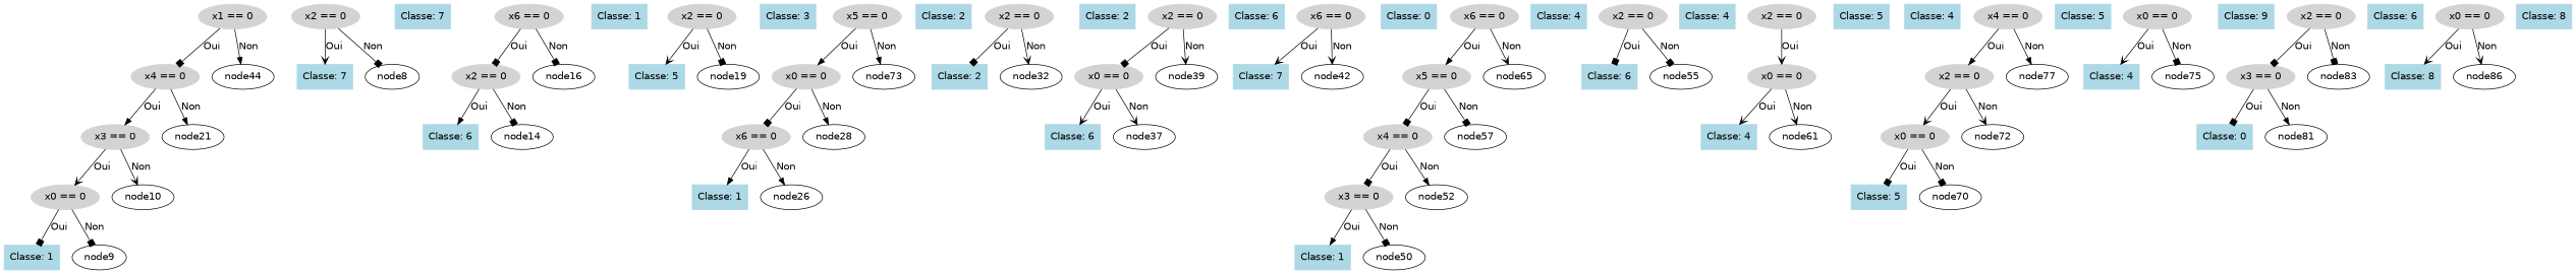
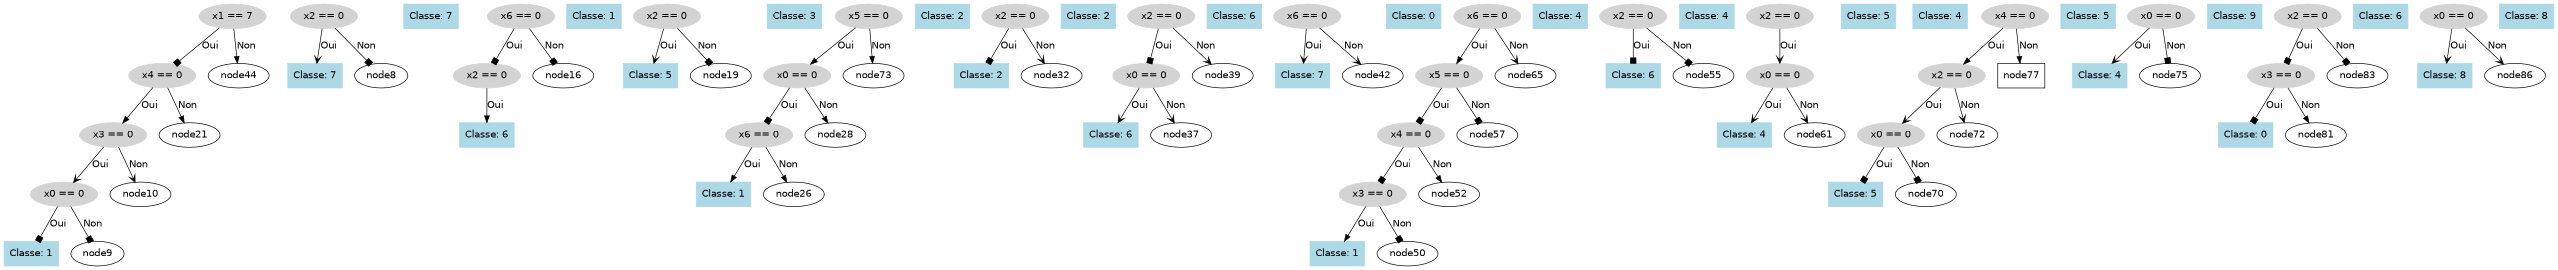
  digraph {
    fontname="DejaVu Sans"
    node [color=lightblue fontname="DejaVu Sans" shape=box style=filled]
    edge [arrowhead=box fontname="DejaVu Sans"]
-   n1 [color=lightgray label="x1 == 0" shape=ellipse]
+   n1 [color=lightgray label="x1 == 7" shape=ellipse]
    n2 [color=lightgray label="x4 == 0" shape=ellipse]
    node44 [color="" shape="" style=""]
    n4 [color=lightgray label="x3 == 0" shape=ellipse]
    node21 [color="" shape="" style=""]
    n6 [color=lightgray label="x0 == 0" shape=ellipse]
    node10 [color="" shape="" style=""]
    n8 [label="Classe: 1"]
    n9 [label=node9 color="" shape="" style=""]
    n10 [color=lightgray label="x2 == 0" shape=ellipse]
    n11 [label="Classe: 7"]
    node8 [color="" shape="" style=""]
    n13 [label="Classe: 7"]
    n14 [color=lightgray label="x6 == 0" shape=ellipse]
    n15 [color=lightgray label="x2 == 0" shape=ellipse]
    node16 [color="" shape="" style=""]
    n17 [label="Classe: 6"]
-   node14 [color="" shape="" style=""]
    n19 [label="Classe: 1"]
    n20 [color=lightgray label="x2 == 0" shape=ellipse]
    n21 [label="Classe: 5"]
    node19 [color="" shape="" style=""]
    n23 [label="Classe: 3"]
    n24 [color=lightgray label="x5 == 0" shape=ellipse]
    n25 [color=lightgray label="x0 == 0" shape=ellipse]
    n26 [label=node73 color="" shape="" style=""]
    n27 [color=lightgray label="x6 == 0" shape=ellipse]
    node28 [color="" shape="" style=""]
    n29 [label="Classe: 1"]
    node26 [color="" shape="" style=""]
    n31 [label="Classe: 2"]
    n32 [color=lightgray label="x2 == 0" shape=ellipse]
    n33 [label="Classe: 2"]
    n34 [label=node32 color="" shape="" style=""]
    n35 [label="Classe: 2"]
    n36 [color=lightgray label="x2 == 0" shape=ellipse]
    n37 [color=lightgray label="x0 == 0" shape=ellipse]
    node39 [color="" shape="" style=""]
    n39 [label="Classe: 6"]
    node37 [color="" shape="" style=""]
    n41 [label="Classe: 6"]
    n42 [color=lightgray label="x6 == 0" shape=ellipse]
    n43 [label="Classe: 7"]
    node42 [color="" shape="" style=""]
    n45 [label="Classe: 0"]
    n46 [color=lightgray label="x6 == 0" shape=ellipse]
    n47 [color=lightgray label="x5 == 0" shape=ellipse]
    node65 [color="" shape="" style=""]
    n49 [color=lightgray label="x4 == 0" shape=ellipse]
    node57 [color="" shape="" style=""]
    n51 [color=lightgray label="x3 == 0" shape=ellipse]
    node52 [color="" shape="" style=""]
    n53 [label="Classe: 1"]
    node50 [color="" shape="" style=""]
    n55 [label="Classe: 4"]
    n56 [color=lightgray label="x2 == 0" shape=ellipse]
    n57 [label="Classe: 6"]
    node55 [color="" shape="" style=""]
    n59 [label="Classe: 4"]
    n60 [color=lightgray label="x2 == 0" shape=ellipse]
    n61 [color=lightgray label="x0 == 0" shape=ellipse]
    n62 [label="Classe: 4"]
    node61 [color="" shape="" style=""]
    n64 [label="Classe: 5"]
    n65 [label="Classe: 4"]
    n66 [color=lightgray label="x4 == 0" shape=ellipse]
    n67 [color=lightgray label="x2 == 0" shape=ellipse]
-   node77 [color="" shape="" style=""]
+   node77 [color="" style=""]
    n69 [color=lightgray label="x0 == 0" shape=ellipse]
    node72 [color="" shape="" style=""]
    n71 [label="Classe: 5"]
    node70 [color="" shape="" style=""]
    n73 [label="Classe: 5"]
    n74 [color=lightgray label="x0 == 0" shape=ellipse]
    n75 [label="Classe: 4"]
    node75 [color="" shape="" style=""]
    n77 [label="Classe: 9"]
    n78 [color=lightgray label="x2 == 0" shape=ellipse]
    n79 [color=lightgray label="x3 == 0" shape=ellipse]
    node83 [color="" shape="" style=""]
    n81 [label="Classe: 0"]
    node81 [color="" shape="" style=""]
    n83 [label="Classe: 6"]
    n84 [color=lightgray label="x0 == 0" shape=ellipse]
    n85 [label="Classe: 8"]
    node86 [color="" shape="" style=""]
    n87 [label="Classe: 8"]
    n1 -> n2 [label=Oui]
    n1 -> node44 [arrowhead=normal label=Non]
    n2 -> n4 [arrowhead=normal label=Oui]
    n2 -> node21 [arrowhead=normal label=Non]
    n4 -> n6 [arrowhead=vee label=Oui]
    n4 -> node10 [arrowhead=vee label=Non]
    n6 -> n8 [label=Oui]
    n6 -> n9 [label=Non]
    n10 -> n11 [arrowhead=vee label=Oui]
    n10 -> node8 [label=Non]
    n14 -> n15 [label=Oui]
    n14 -> node16 [label=Non]
    n15 -> n17 [arrowhead=normal label=Oui]
-   n15 -> node14 [label=Non]
    n20 -> n21 [arrowhead=vee label=Oui]
    n20 -> node19 [label=Non]
    n24 -> n25 [arrowhead=normal label=Oui]
    n24 -> n26 [arrowhead=normal label=Non]
    n25 -> n27 [label=Oui]
    n25 -> node28 [arrowhead=normal label=Non]
    n27 -> n29 [arrowhead=normal label=Oui]
    n27 -> node26 [arrowhead=normal label=Non]
    n32 -> n33 [label=Oui]
    n32 -> n34 [arrowhead=vee label=Non]
    n36 -> n37 [label=Oui]
    n36 -> node39 [arrowhead=vee label=Non]
    n37 -> n39 [arrowhead=vee label=Oui]
    n37 -> node37 [arrowhead=vee label=Non]
    n42 -> n43 [arrowhead=vee label=Oui]
    n42 -> node42 [arrowhead=vee label=Non]
    n46 -> n47 [arrowhead=normal label=Oui]
    n46 -> node65 [arrowhead=vee label=Non]
    n47 -> n49 [label=Oui]
    n47 -> node57 [label=Non]
    n49 -> n51 [label=Oui]
    n49 -> node52 [arrowhead=normal label=Non]
    n51 -> n53 [arrowhead=normal label=Oui]
    n51 -> node50 [label=Non]
    n56 -> n57 [label=Oui]
    n56 -> node55 [label=Non]
    n60 -> n61 [arrowhead=vee label=Oui]
    n61 -> n62 [arrowhead=vee label=Oui]
    n61 -> node61 [arrowhead=vee label=Non]
    n66 -> n67 [arrowhead=normal label=Oui]
    n66 -> node77 [arrowhead=normal label=Non]
    n67 -> n69 [arrowhead=vee label=Oui]
    n67 -> node72 [arrowhead=vee label=Non]
    n69 -> n71 [label=Oui]
    n69 -> node70 [label=Non]
    n74 -> n75 [arrowhead=vee label=Oui]
    n74 -> node75 [label=Non]
    n78 -> n79 [label=Oui]
    n78 -> node83 [label=Non]
    n79 -> n81 [label=Oui]
    n79 -> node81 [arrowhead=normal label=Non]
    n84 -> n85 [arrowhead=vee label=Oui]
    n84 -> node86 [arrowhead=vee label=Non]
  }
